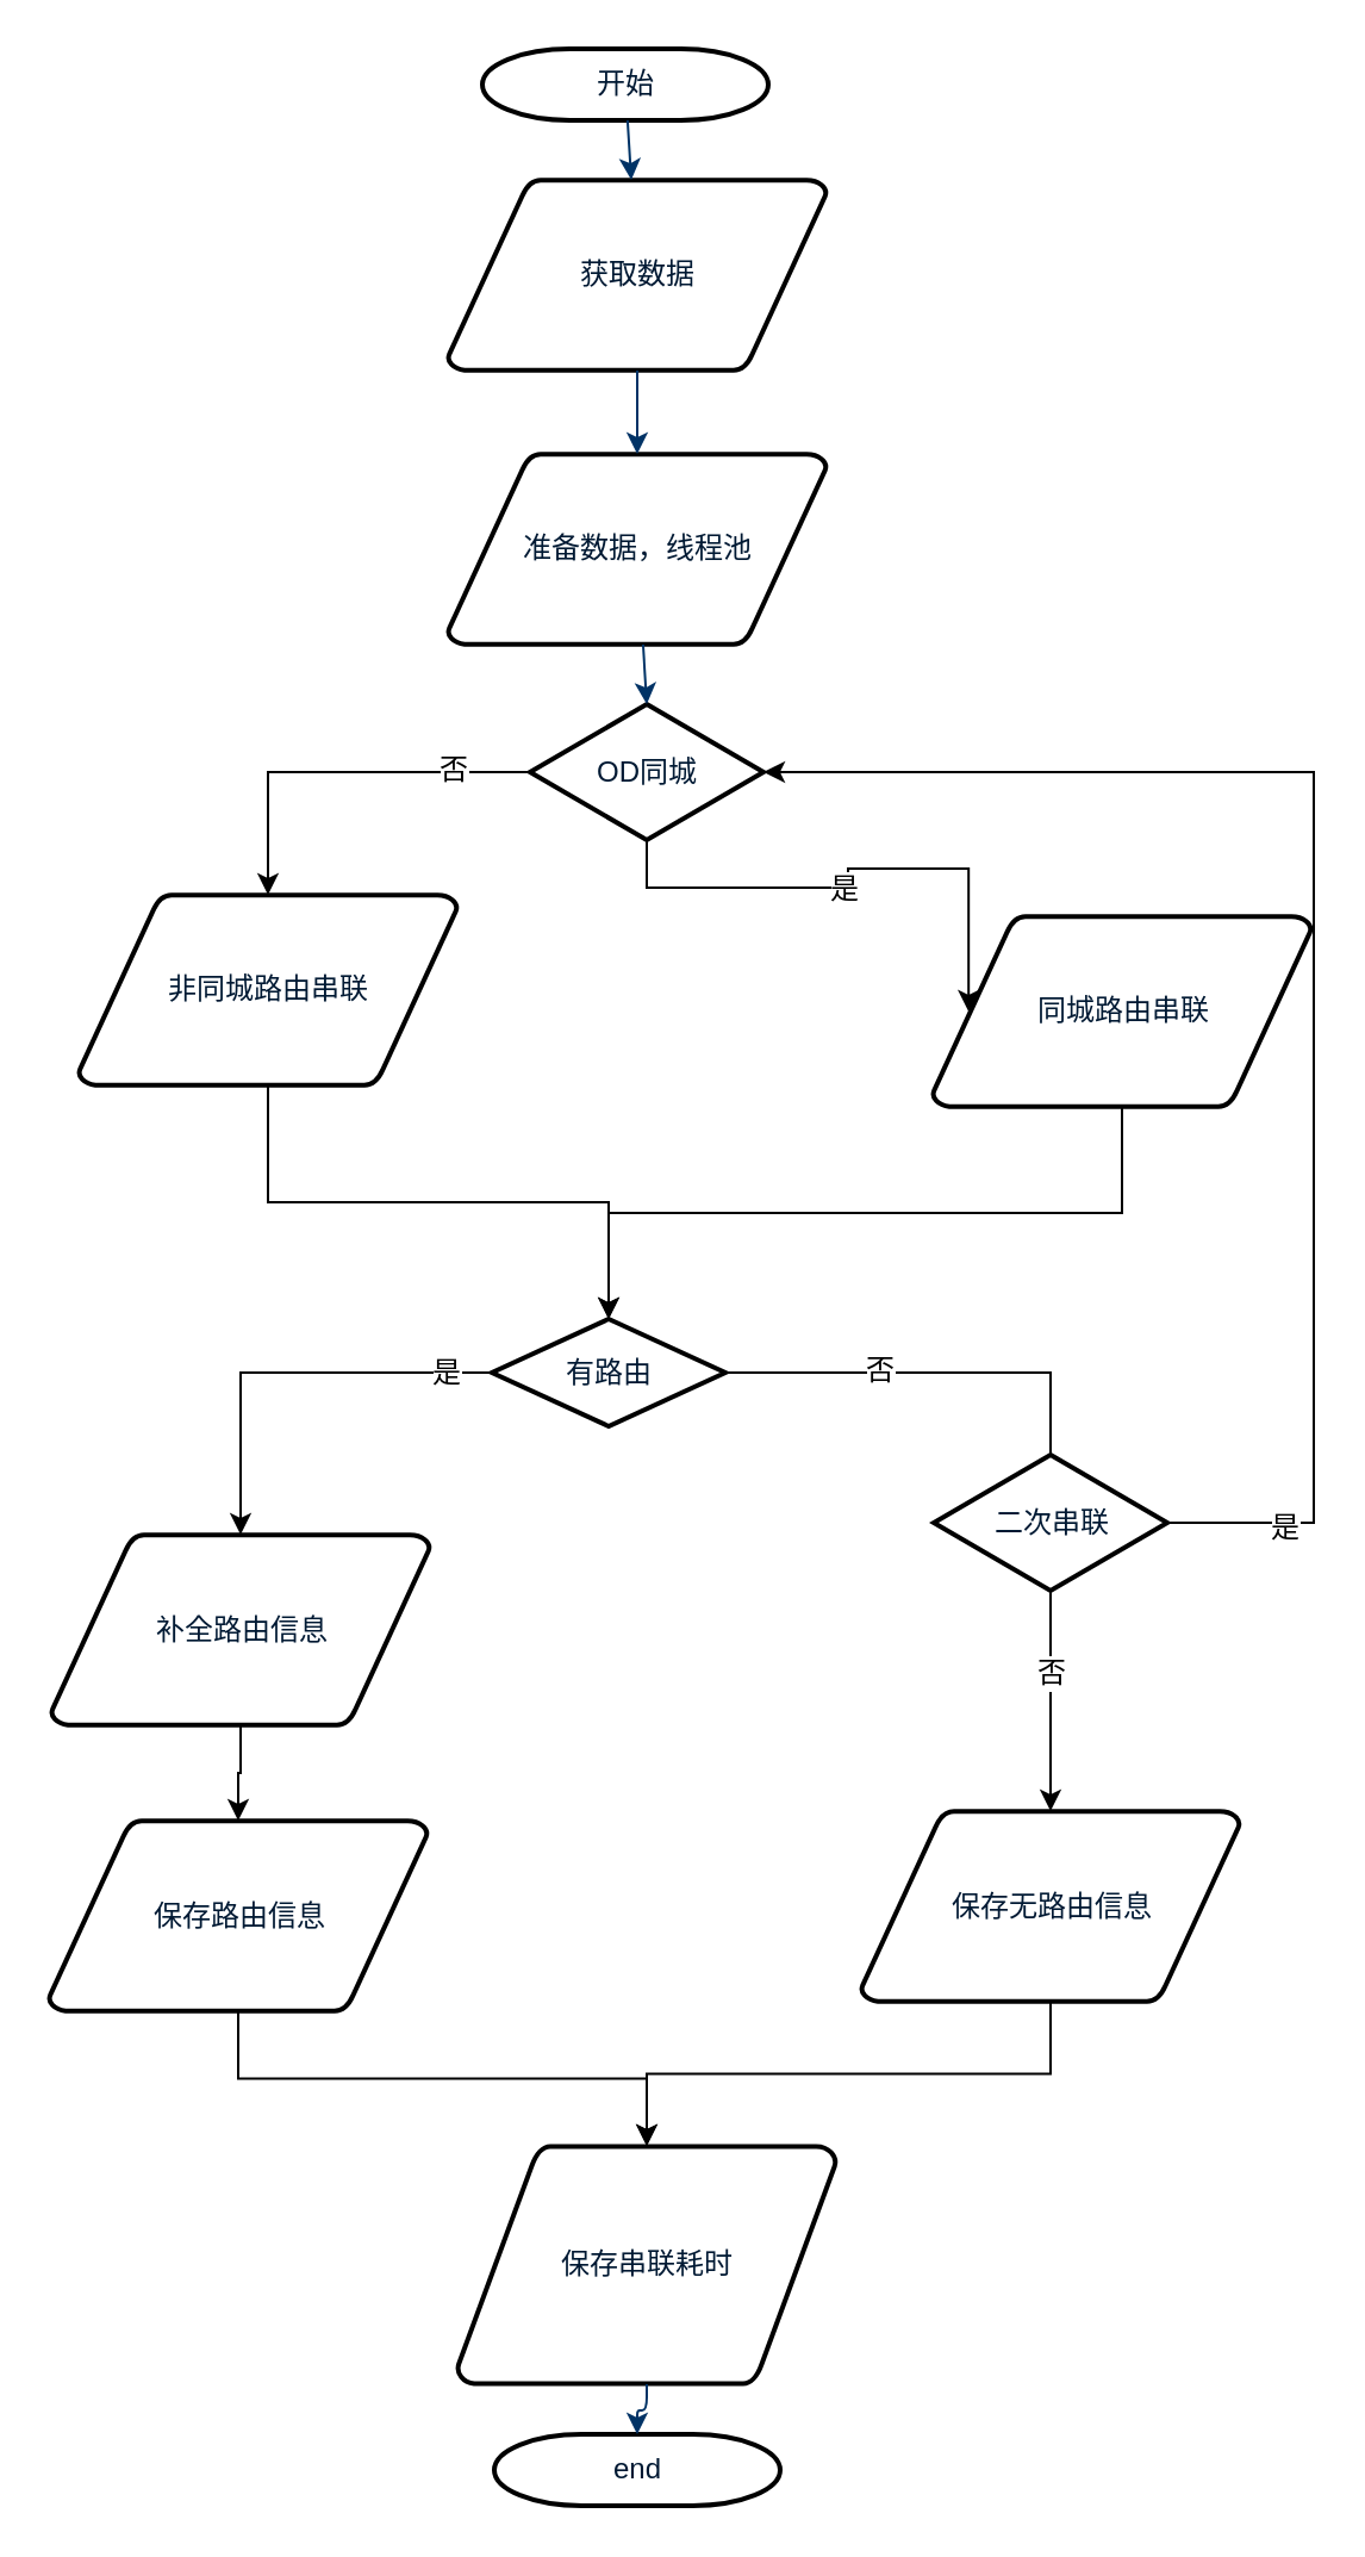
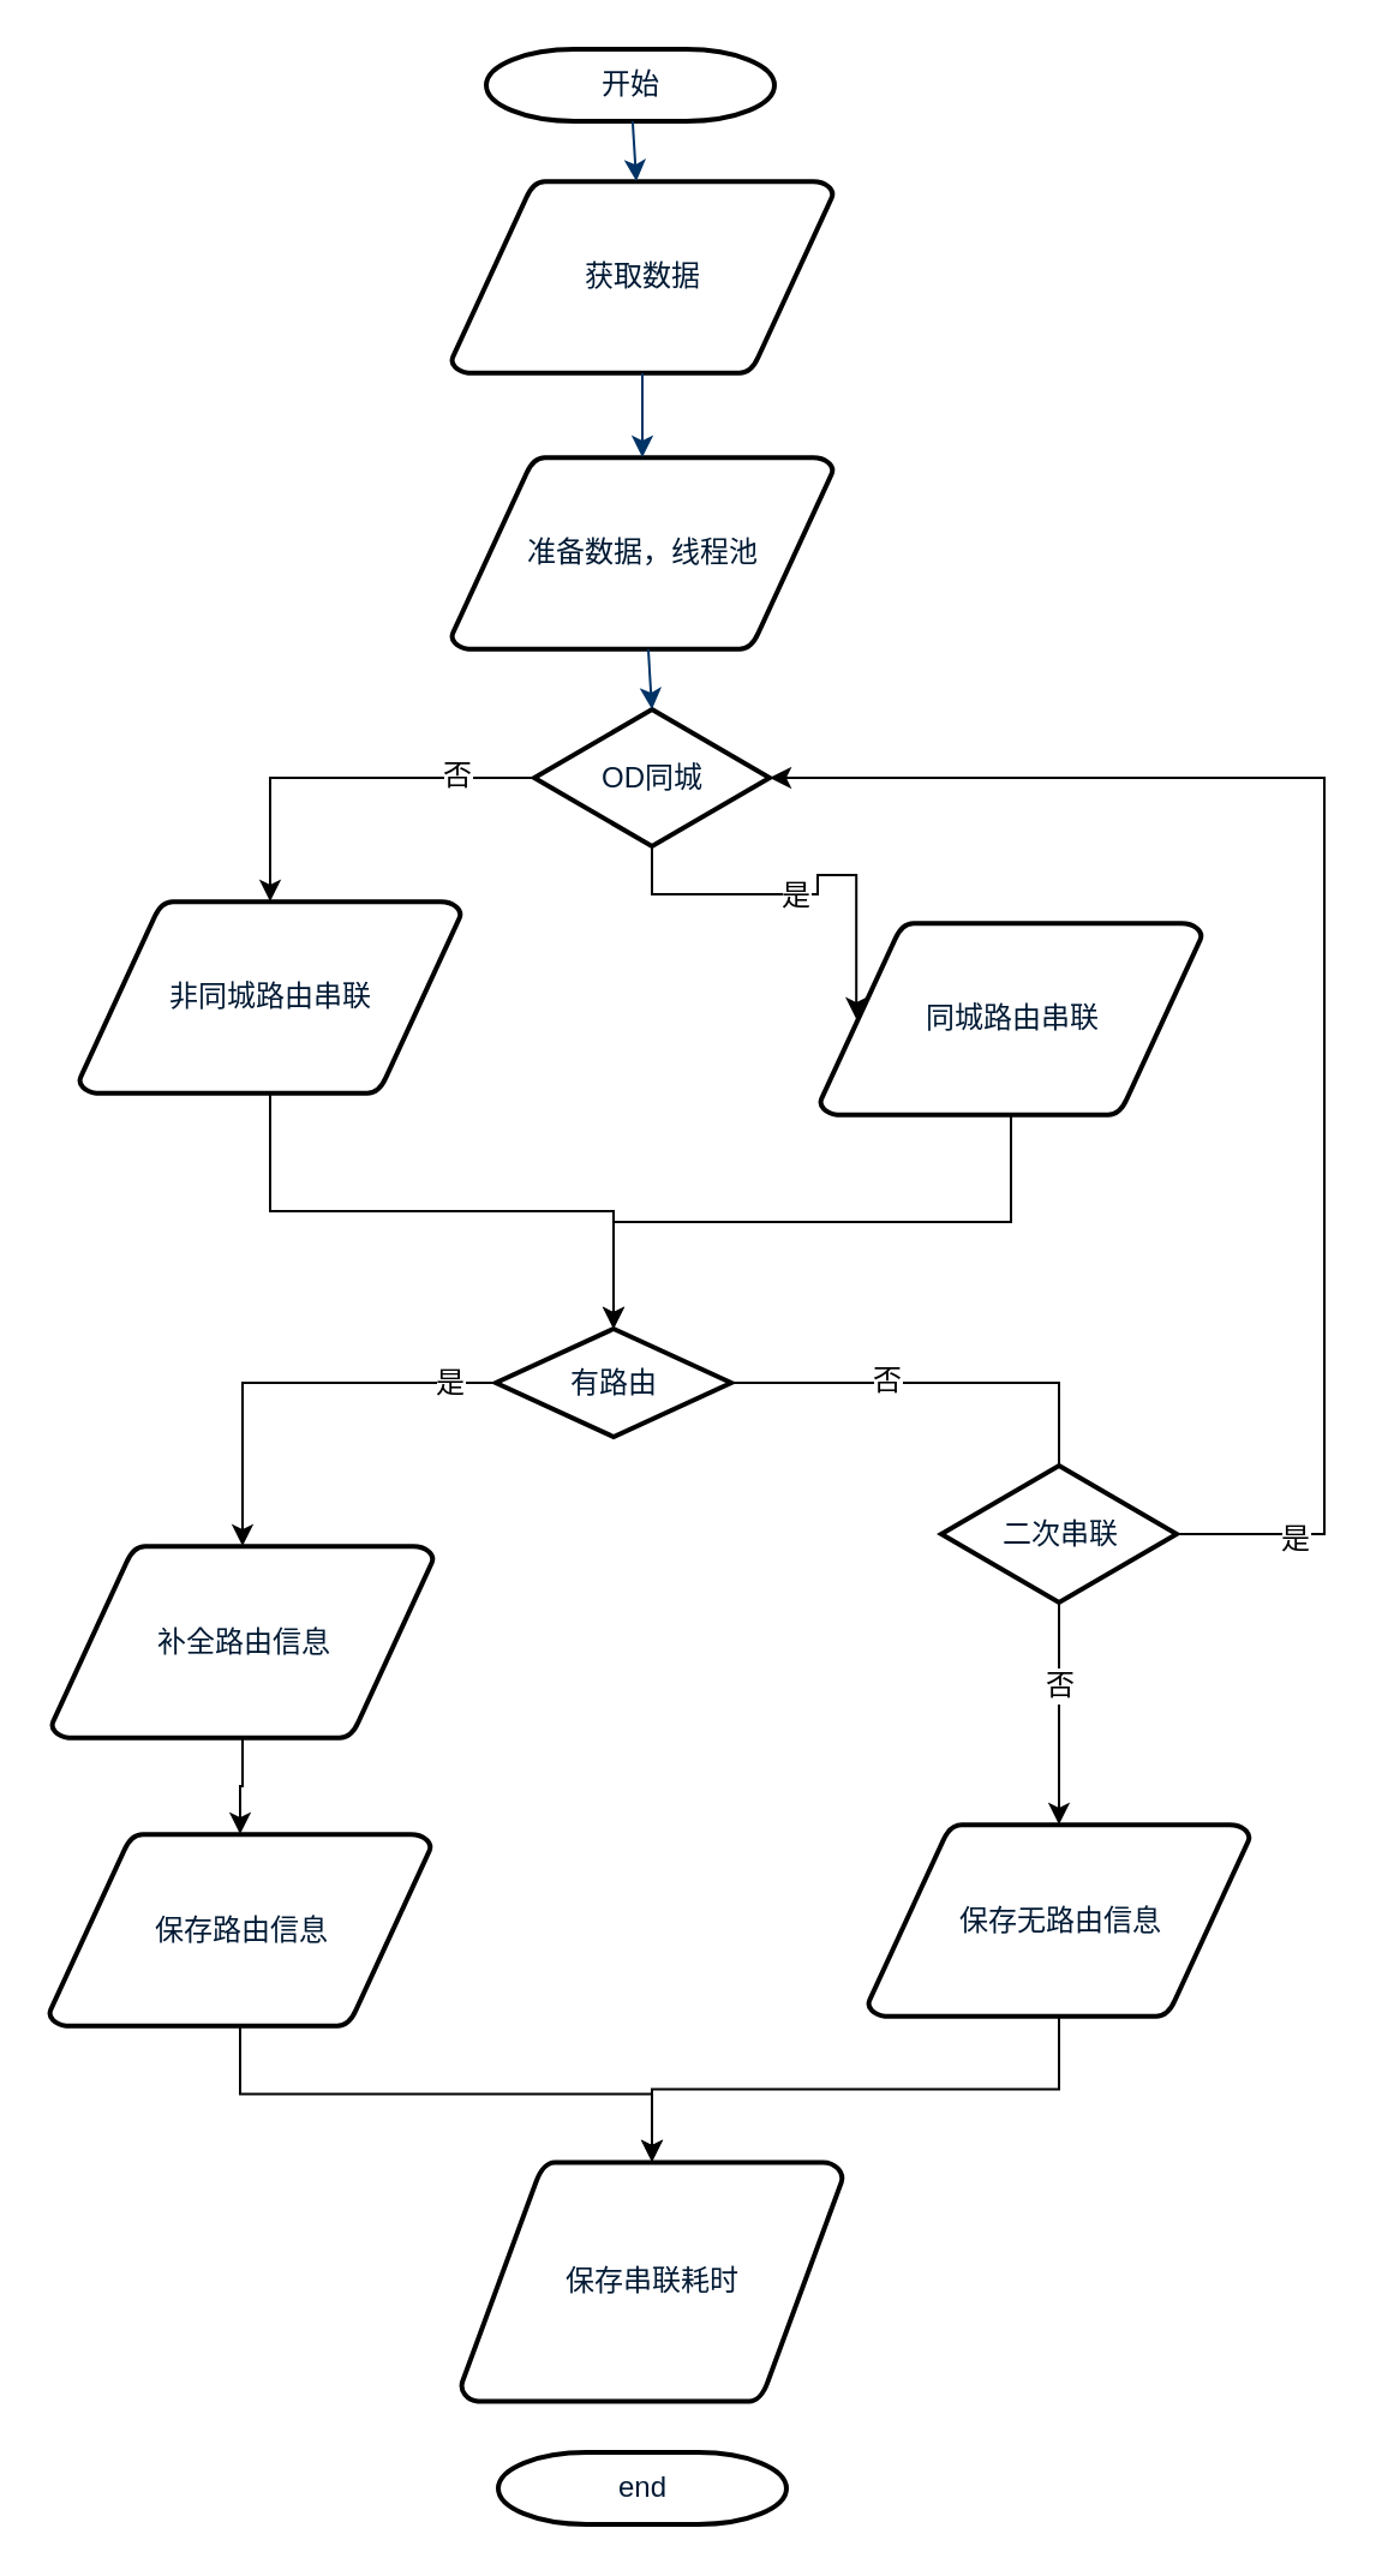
  <mxCell id="0" />
  <mxCell id="1" parent="0" />
  <mxCell id="2" value="开始" style="shape=mxgraph.flowchart.terminator;fillColor=#FFFFFF;strokeColor=#000000;strokeWidth=2;gradientColor=none;gradientDirection=north;fontColor=#001933;fontStyle=0;html=1;" parent="1" vertex="1"><mxGeometry x="202" y="20" width="120" height="30" as="geometry" /></mxCell>
  <mxCell id="3" value="获取数据" style="shape=mxgraph.flowchart.data;fillColor=#FFFFFF;strokeColor=#000000;strokeWidth=2;gradientColor=none;gradientDirection=north;fontColor=#001933;fontStyle=0;html=1;" parent="1" vertex="1"><mxGeometry x="187.5" y="75" width="159" height="80" as="geometry" /></mxCell>
  <mxCell id="4" style="edgeStyle=orthogonalEdgeStyle;rounded=0;orthogonalLoop=1;jettySize=auto;html=1;exitX=0.5;exitY=1;exitDx=0;exitDy=0;exitPerimeter=0;" parent="1" source="5" target="25" edge="1"><mxGeometry relative="1" as="geometry" /></mxCell>
  <mxCell id="5" value="非同城路由串联" style="shape=mxgraph.flowchart.data;fillColor=#FFFFFF;strokeColor=#000000;strokeWidth=2;gradientColor=none;gradientDirection=north;fontColor=#001933;fontStyle=0;html=1;" parent="1" vertex="1"><mxGeometry x="32.5" y="375" width="159" height="80" as="geometry" /></mxCell>
  <mxCell id="6" value="准备数据，线程池" style="shape=mxgraph.flowchart.data;fillColor=#FFFFFF;strokeColor=#000000;strokeWidth=2;gradientColor=none;gradientDirection=north;fontColor=#001933;fontStyle=0;html=1;" parent="1" vertex="1"><mxGeometry x="187.5" y="190" width="159" height="80" as="geometry" /></mxCell>
  <mxCell id="7" style="edgeStyle=orthogonalEdgeStyle;rounded=0;orthogonalLoop=1;jettySize=auto;html=1;" parent="1" source="11" target="5" edge="1"><mxGeometry relative="1" as="geometry" /></mxCell>
  <mxCell id="8" value="否" style="text;html=1;resizable=0;points=[];align=center;verticalAlign=middle;labelBackgroundColor=#ffffff;" parent="7" vertex="1" connectable="0"><mxGeometry x="-0.59" y="-1" relative="1" as="geometry"><mxPoint as="offset" /></mxGeometry></mxCell>
  <mxCell id="9" style="edgeStyle=orthogonalEdgeStyle;rounded=0;orthogonalLoop=1;jettySize=auto;html=1;exitX=0.5;exitY=1;exitDx=0;exitDy=0;exitPerimeter=0;entryX=0.095;entryY=0.5;entryDx=0;entryDy=0;entryPerimeter=0;" parent="1" source="11" target="19" edge="1"><mxGeometry relative="1" as="geometry"><mxPoint x="311" y="415" as="targetPoint" /></mxGeometry></mxCell>
  <mxCell id="10" value="是" style="text;html=1;resizable=0;points=[];align=center;verticalAlign=middle;labelBackgroundColor=#ffffff;" parent="9" vertex="1" connectable="0"><mxGeometry x="-0.087" relative="1" as="geometry"><mxPoint as="offset" /></mxGeometry></mxCell>
  <mxCell id="11" value="OD同城" style="shape=mxgraph.flowchart.decision;fillColor=#FFFFFF;strokeColor=#000000;strokeWidth=2;gradientColor=none;gradientDirection=north;fontColor=#001933;fontStyle=0;html=1;" parent="1" vertex="1"><mxGeometry x="222" y="295" width="98" height="57" as="geometry" /></mxCell>
  <mxCell id="12" style="fontColor=#001933;fontStyle=1;strokeColor=#003366;strokeWidth=1;html=1;" parent="1" source="2" target="3" edge="1"><mxGeometry relative="1" as="geometry" /></mxCell>
  <mxCell id="13" style="fontColor=#001933;fontStyle=1;strokeColor=#003366;strokeWidth=1;html=1;" parent="1" source="3" target="6" edge="1"><mxGeometry relative="1" as="geometry" /></mxCell>
  <mxCell id="14" style="entryX=0.5;entryY=0;entryPerimeter=0;fontColor=#001933;fontStyle=1;strokeColor=#003366;strokeWidth=1;html=1;" parent="1" source="6" target="11" edge="1"><mxGeometry relative="1" as="geometry" /></mxCell>
  <mxCell id="15" value="保存串联耗时" style="shape=mxgraph.flowchart.data;fillColor=#FFFFFF;strokeColor=#000000;strokeWidth=2;gradientColor=none;gradientDirection=north;fontColor=#001933;fontStyle=0;html=1;" parent="1" vertex="1"><mxGeometry x="191.5" y="900" width="159" height="100" as="geometry" /></mxCell>
  <mxCell id="16" value="end" style="shape=mxgraph.flowchart.terminator;fillColor=#FFFFFF;strokeColor=#000000;strokeWidth=2;gradientColor=none;gradientDirection=north;fontColor=#001933;fontStyle=0;html=1;" parent="1" vertex="1"><mxGeometry x="207" y="1021" width="120" height="30" as="geometry" /></mxCell>
- <mxCell id="17" value="" style="edgeStyle=elbowEdgeStyle;elbow=vertical;exitX=0.5;exitY=1;exitPerimeter=0;entryX=0.5;entryY=0;entryPerimeter=0;fontColor=#001933;fontStyle=1;strokeColor=#003366;strokeWidth=1;html=1;entryDx=0;entryDy=0;" parent="1" source="15" target="16" edge="1"><mxGeometry x="-29.5" y="-487" width="100" height="100" as="geometry"><mxPoint x="-78.5" y="-482" as="sourcePoint" /><mxPoint x="241.5" y="1040" as="targetPoint" /></mxGeometry></mxCell>
  <mxCell id="18" style="edgeStyle=orthogonalEdgeStyle;rounded=0;orthogonalLoop=1;jettySize=auto;html=1;entryX=0.5;entryY=0;entryDx=0;entryDy=0;entryPerimeter=0;exitX=0.5;exitY=1;exitDx=0;exitDy=0;exitPerimeter=0;" parent="1" source="19" target="25" edge="1"><mxGeometry relative="1" as="geometry"><mxPoint x="271" y="545" as="targetPoint" /></mxGeometry></mxCell>
- <mxCell id="19" value="同城路由串联" style="shape=mxgraph.flowchart.data;fillColor=#FFFFFF;strokeColor=#000000;strokeWidth=2;gradientColor=none;gradientDirection=north;fontColor=#001933;fontStyle=0;html=1;" parent="1" vertex="1"><mxGeometry x="391" y="384" width="159" height="80" as="geometry" /></mxCell>
+ <mxCell id="19" value="同城路由串联" style="shape=mxgraph.flowchart.data;fillColor=#FFFFFF;strokeColor=#000000;strokeWidth=2;gradientColor=none;gradientDirection=north;fontColor=#001933;fontStyle=0;html=1;" parent="1" vertex="1"><mxGeometry x="341" y="384" width="159" height="80" as="geometry" /></mxCell>
  <mxCell id="20" style="edgeStyle=orthogonalEdgeStyle;rounded=0;orthogonalLoop=1;jettySize=auto;html=1;entryX=0.5;entryY=0;entryDx=0;entryDy=0;entryPerimeter=0;" parent="1" source="25" target="27" edge="1"><mxGeometry relative="1" as="geometry" /></mxCell>
  <mxCell id="21" value="是" style="text;html=1;resizable=0;points=[];align=center;verticalAlign=middle;labelBackgroundColor=#ffffff;" parent="20" vertex="1" connectable="0"><mxGeometry x="-0.772" relative="1" as="geometry"><mxPoint as="offset" /></mxGeometry></mxCell>
  <mxCell id="22" style="edgeStyle=orthogonalEdgeStyle;rounded=0;orthogonalLoop=1;jettySize=auto;html=1;entryX=0.5;entryY=0;entryDx=0;entryDy=0;entryPerimeter=0;" parent="1" source="25" target="29" edge="1"><mxGeometry relative="1" as="geometry" /></mxCell>
  <mxCell id="23" value="否" style="text;html=1;resizable=0;points=[];align=center;verticalAlign=middle;labelBackgroundColor=#ffffff;" parent="22" vertex="1" connectable="0"><mxGeometry x="-0.598" y="1" relative="1" as="geometry"><mxPoint as="offset" /></mxGeometry></mxCell>
  <mxCell id="24" value="否" style="text;html=1;resizable=0;points=[];align=center;verticalAlign=middle;labelBackgroundColor=#ffffff;" parent="22" vertex="1" connectable="0"><mxGeometry x="0.632" relative="1" as="geometry"><mxPoint as="offset" /></mxGeometry></mxCell>
  <mxCell id="25" value="有路由" style="shape=mxgraph.flowchart.decision;fillColor=#FFFFFF;strokeColor=#000000;strokeWidth=2;gradientColor=none;gradientDirection=north;fontColor=#001933;fontStyle=0;html=1;" parent="1" vertex="1"><mxGeometry x="206" y="553" width="98" height="45" as="geometry" /></mxCell>
  <mxCell id="26" style="edgeStyle=orthogonalEdgeStyle;rounded=0;orthogonalLoop=1;jettySize=auto;html=1;entryX=0.5;entryY=0;entryDx=0;entryDy=0;entryPerimeter=0;" parent="1" source="27" target="31" edge="1"><mxGeometry relative="1" as="geometry" /></mxCell>
  <mxCell id="27" value="补全路由信息" style="shape=mxgraph.flowchart.data;fillColor=#FFFFFF;strokeColor=#000000;strokeWidth=2;gradientColor=none;gradientDirection=north;fontColor=#001933;fontStyle=0;html=1;" parent="1" vertex="1"><mxGeometry x="21" y="643.5" width="159" height="80" as="geometry" /></mxCell>
  <mxCell id="28" style="edgeStyle=orthogonalEdgeStyle;rounded=0;orthogonalLoop=1;jettySize=auto;html=1;entryX=0.5;entryY=0;entryDx=0;entryDy=0;entryPerimeter=0;exitX=0.5;exitY=1;exitDx=0;exitDy=0;exitPerimeter=0;" parent="1" source="29" target="15" edge="1"><mxGeometry relative="1" as="geometry" /></mxCell>
  <mxCell id="29" value="保存无路由信息" style="shape=mxgraph.flowchart.data;fillColor=#FFFFFF;strokeColor=#000000;strokeWidth=2;gradientColor=none;gradientDirection=north;fontColor=#001933;fontStyle=0;html=1;" parent="1" vertex="1"><mxGeometry x="361" y="759.5" width="159" height="80" as="geometry" /></mxCell>
  <mxCell id="30" style="edgeStyle=orthogonalEdgeStyle;rounded=0;orthogonalLoop=1;jettySize=auto;html=1;entryX=0.5;entryY=0;entryDx=0;entryDy=0;entryPerimeter=0;exitX=0.5;exitY=1;exitDx=0;exitDy=0;exitPerimeter=0;" parent="1" source="31" target="15" edge="1"><mxGeometry relative="1" as="geometry" /></mxCell>
  <mxCell id="31" value="保存路由信息" style="shape=mxgraph.flowchart.data;fillColor=#FFFFFF;strokeColor=#000000;strokeWidth=2;gradientColor=none;gradientDirection=north;fontColor=#001933;fontStyle=0;html=1;" parent="1" vertex="1"><mxGeometry x="20" y="763.5" width="159" height="80" as="geometry" /></mxCell>
  <mxCell id="32" style="edgeStyle=orthogonalEdgeStyle;rounded=0;orthogonalLoop=1;jettySize=auto;html=1;entryX=1;entryY=0.5;entryDx=0;entryDy=0;entryPerimeter=0;" parent="1" source="34" target="11" edge="1"><mxGeometry relative="1" as="geometry"><Array as="points"><mxPoint x="551" y="639" /><mxPoint x="551" y="324" /></Array></mxGeometry></mxCell>
  <mxCell id="33" value="是" style="text;html=1;resizable=0;points=[];align=center;verticalAlign=middle;labelBackgroundColor=#ffffff;" parent="32" vertex="1" connectable="0"><mxGeometry x="-0.84" y="-2" relative="1" as="geometry"><mxPoint as="offset" /></mxGeometry></mxCell>
  <mxCell id="34" value="二次串联" style="shape=mxgraph.flowchart.decision;fillColor=#FFFFFF;strokeColor=#000000;strokeWidth=2;gradientColor=none;gradientDirection=north;fontColor=#001933;fontStyle=0;html=1;" parent="1" vertex="1"><mxGeometry x="391.5" y="610" width="98" height="57" as="geometry" /></mxCell>
